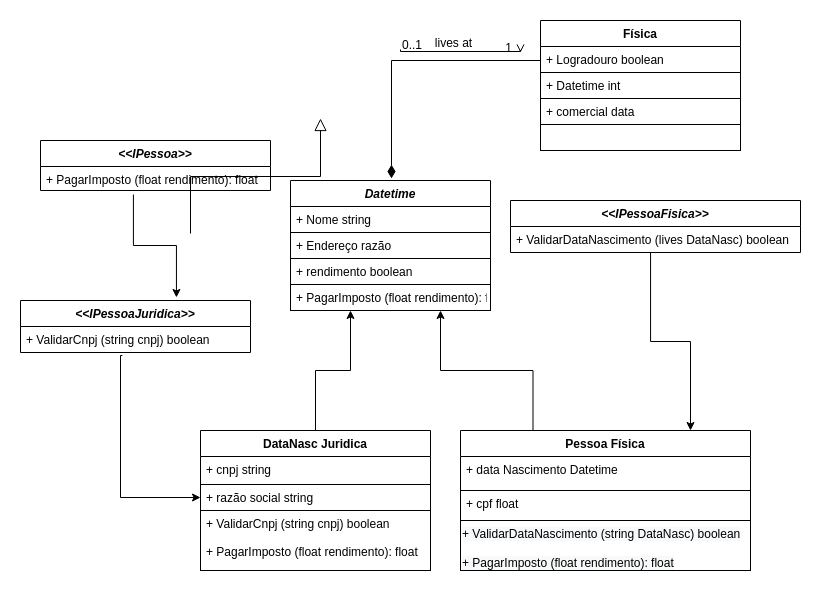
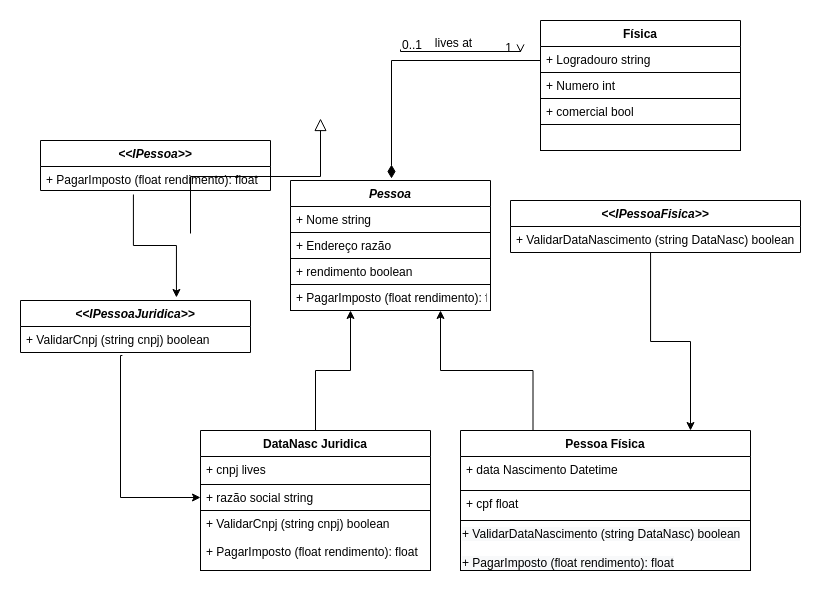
  <mxCell id="0" />
  <mxCell id="1" parent="0" />
  <mxCell id="2" value="" style="endArrow=block;endSize=10;endFill=0;shadow=0;strokeWidth=1;rounded=0;edgeStyle=elbowEdgeStyle;elbow=vertical;" parent="1" edge="1"><mxGeometry width="160" relative="1" as="geometry"><mxPoint x="190" y="233" as="sourcePoint" /><mxPoint x="320" y="118" as="targetPoint" /></mxGeometry></mxCell>
  <mxCell id="3" value="" style="endArrow=open;shadow=0;strokeWidth=1;rounded=0;endFill=1;edgeStyle=elbowEdgeStyle;elbow=vertical;" parent="1" edge="1"><mxGeometry x="0.5" y="41" relative="1" as="geometry"><mxPoint x="400" y="49" as="sourcePoint" /><mxPoint x="520" y="52" as="targetPoint" /><mxPoint x="-40" y="32" as="offset" /></mxGeometry></mxCell>
  <mxCell id="4" value="0..1" style="resizable=0;align=left;verticalAlign=bottom;labelBackgroundColor=none;fontSize=12;" parent="3" connectable="0" vertex="1"><mxGeometry x="-1" relative="1" as="geometry"><mxPoint y="4" as="offset" /></mxGeometry></mxCell>
  <mxCell id="5" value="1" style="resizable=0;align=right;verticalAlign=bottom;labelBackgroundColor=none;fontSize=12;" parent="3" connectable="0" vertex="1"><mxGeometry x="1" relative="1" as="geometry"><mxPoint x="-7" y="4" as="offset" /></mxGeometry></mxCell>
  <mxCell id="6" value="lives at" style="text;html=1;resizable=0;points=[];;align=center;verticalAlign=middle;labelBackgroundColor=none;rounded=0;shadow=0;strokeWidth=1;fontSize=12;" parent="3" vertex="1" connectable="0"><mxGeometry x="0.5" y="49" relative="1" as="geometry"><mxPoint x="-38" y="40" as="offset" /></mxGeometry></mxCell>
  <mxCell id="7" value="&lt;&lt;IPessoa&gt;&gt;" style="swimlane;fontStyle=3;align=center;verticalAlign=top;childLayout=stackLayout;horizontal=1;startSize=26;horizontalStack=0;resizeParent=1;resizeParentMax=0;resizeLast=0;collapsible=1;marginBottom=0;strokeColor=default;" vertex="1" parent="1"><mxGeometry x="40" y="140" width="230" height="50" as="geometry" /></mxCell>
  <mxCell id="8" value="+ PagarImposto (float rendimento): float" style="text;strokeColor=none;fillColor=none;align=left;verticalAlign=top;spacingLeft=4;spacingRight=4;overflow=hidden;rotatable=0;points=[[0,0.5],[1,0.5]];portConstraint=eastwest;" vertex="1" parent="7"><mxGeometry y="26" width="230" height="24" as="geometry" /></mxCell>
  <mxCell id="9" value="" style="group" vertex="1" connectable="0" parent="1"><mxGeometry x="290" y="180" width="200" height="130" as="geometry" /></mxCell>
- <mxCell id="10" value="Datetime" style="swimlane;fontStyle=3;align=center;verticalAlign=top;childLayout=stackLayout;horizontal=1;startSize=26;horizontalStack=0;resizeParent=1;resizeParentMax=0;resizeLast=0;collapsible=1;marginBottom=0;" vertex="1" parent="9"><mxGeometry width="200" height="104" as="geometry" /></mxCell>
+ <mxCell id="10" value="Pessoa" style="swimlane;fontStyle=3;align=center;verticalAlign=top;childLayout=stackLayout;horizontal=1;startSize=26;horizontalStack=0;resizeParent=1;resizeParentMax=0;resizeLast=0;collapsible=1;marginBottom=0;" vertex="1" parent="9"><mxGeometry width="200" height="104" as="geometry" /></mxCell>
  <mxCell id="11" value="+ Nome string" style="text;strokeColor=none;fillColor=none;align=left;verticalAlign=top;spacingLeft=4;spacingRight=4;overflow=hidden;rotatable=0;points=[[0,0.5],[1,0.5]];portConstraint=eastwest;" vertex="1" parent="10"><mxGeometry y="26" width="200" height="26" as="geometry" /></mxCell>
  <mxCell id="12" value="+ Endereço razão" style="text;strokeColor=default;fillColor=none;align=left;verticalAlign=top;spacingLeft=4;spacingRight=4;overflow=hidden;rotatable=0;points=[[0,0.5],[1,0.5]];portConstraint=eastwest;" vertex="1" parent="10"><mxGeometry y="52" width="200" height="26" as="geometry" /></mxCell>
  <mxCell id="13" value="+ rendimento boolean" style="text;strokeColor=default;fillColor=none;align=left;verticalAlign=top;spacingLeft=4;spacingRight=4;overflow=hidden;rotatable=0;points=[[0,0.5],[1,0.5]];portConstraint=eastwest;" vertex="1" parent="10"><mxGeometry y="78" width="200" height="26" as="geometry" /></mxCell>
  <mxCell id="14" value="+ PagarImposto (float rendimento): float" style="text;strokeColor=default;fillColor=none;align=left;verticalAlign=top;spacingLeft=4;spacingRight=4;overflow=hidden;rotatable=0;points=[[0,0.5],[1,0.5]];portConstraint=eastwest;" vertex="1" parent="9"><mxGeometry y="104" width="200" height="26" as="geometry" /></mxCell>
  <mxCell id="15" value="" style="group" vertex="1" connectable="0" parent="1"><mxGeometry x="200" y="430" width="230" height="140" as="geometry" /></mxCell>
  <mxCell id="16" value="DataNasc Juridica" style="swimlane;fontStyle=1;align=center;verticalAlign=top;childLayout=stackLayout;horizontal=1;startSize=26;horizontalStack=0;resizeParent=1;resizeParentMax=0;resizeLast=0;collapsible=1;marginBottom=0;" vertex="1" parent="15"><mxGeometry width="230" height="80" as="geometry" /></mxCell>
- <mxCell id="17" value="+ cnpj string" style="text;strokeColor=none;fillColor=none;align=left;verticalAlign=top;spacingLeft=4;spacingRight=4;overflow=hidden;rotatable=0;points=[[0,0.5],[1,0.5]];portConstraint=eastwest;" vertex="1" parent="16"><mxGeometry y="26" width="230" height="28" as="geometry" /></mxCell>
+ <mxCell id="17" value="+ cnpj lives" style="text;strokeColor=none;fillColor=none;align=left;verticalAlign=top;spacingLeft=4;spacingRight=4;overflow=hidden;rotatable=0;points=[[0,0.5],[1,0.5]];portConstraint=eastwest;" vertex="1" parent="16"><mxGeometry y="26" width="230" height="28" as="geometry" /></mxCell>
  <mxCell id="18" value="+ razão social string" style="text;strokeColor=default;fillColor=none;align=left;verticalAlign=top;spacingLeft=4;spacingRight=4;overflow=hidden;rotatable=0;points=[[0,0.5],[1,0.5]];portConstraint=eastwest;" vertex="1" parent="16"><mxGeometry y="54" width="230" height="26" as="geometry" /></mxCell>
  <mxCell id="19" value="+ ValidarCnpj (string cnpj) boolean&#10;&#10;+ PagarImposto (float rendimento): float" style="text;strokeColor=default;fillColor=none;align=left;verticalAlign=top;spacingLeft=4;spacingRight=4;overflow=hidden;rotatable=0;points=[[0,0.5],[1,0.5]];portConstraint=eastwest;" vertex="1" parent="15"><mxGeometry y="80" width="230" height="60" as="geometry" /></mxCell>
  <mxCell id="20" value="&lt;&lt;IPessoaJuridica&gt;&gt;" style="swimlane;fontStyle=3;align=center;verticalAlign=top;childLayout=stackLayout;horizontal=1;startSize=26;horizontalStack=0;resizeParent=1;resizeParentMax=0;resizeLast=0;collapsible=1;marginBottom=0;strokeColor=default;" vertex="1" parent="1"><mxGeometry x="20" y="300" width="230" height="52" as="geometry" /></mxCell>
  <mxCell id="21" value="+ ValidarCnpj (string cnpj) boolean" style="text;strokeColor=none;fillColor=none;align=left;verticalAlign=top;spacingLeft=4;spacingRight=4;overflow=hidden;rotatable=0;points=[[0,0.5],[1,0.5]];portConstraint=eastwest;" vertex="1" parent="20"><mxGeometry y="26" width="230" height="26" as="geometry" /></mxCell>
  <mxCell id="22" value="" style="group" vertex="1" connectable="0" parent="1"><mxGeometry x="460" y="430" width="290" height="160" as="geometry" /></mxCell>
  <mxCell id="23" value="Pessoa Física" style="swimlane;fontStyle=1;align=center;verticalAlign=top;childLayout=stackLayout;horizontal=1;startSize=26;horizontalStack=0;resizeParent=1;resizeParentMax=0;resizeLast=0;collapsible=1;marginBottom=0;" vertex="1" parent="22"><mxGeometry width="290" height="90" as="geometry" /></mxCell>
  <mxCell id="24" value="+ data Nascimento Datetime" style="text;strokeColor=none;fillColor=none;align=left;verticalAlign=top;spacingLeft=4;spacingRight=4;overflow=hidden;rotatable=0;points=[[0,0.5],[1,0.5]];portConstraint=eastwest;" vertex="1" parent="23"><mxGeometry y="26" width="290" height="34" as="geometry" /></mxCell>
  <mxCell id="25" value="+ cpf float" style="text;strokeColor=default;fillColor=none;align=left;verticalAlign=top;spacingLeft=4;spacingRight=4;overflow=hidden;rotatable=0;points=[[0,0.5],[1,0.5]];portConstraint=eastwest;" vertex="1" parent="23"><mxGeometry y="60" width="290" height="30" as="geometry" /></mxCell>
  <mxCell id="26" value="&lt;span style=&quot;color: rgb(0, 0, 0); font-family: Helvetica; font-size: 12px; font-style: normal; font-variant-ligatures: normal; font-variant-caps: normal; font-weight: 400; letter-spacing: normal; orphans: 2; text-align: left; text-indent: 0px; text-transform: none; widows: 2; word-spacing: 0px; -webkit-text-stroke-width: 0px; background-color: rgb(248, 249, 250); text-decoration-thickness: initial; text-decoration-style: initial; text-decoration-color: initial; float: none; display: inline !important;&quot;&gt;+ ValidarDataNascimento (string DataNasc) boolean&lt;/span&gt;&lt;br style=&quot;padding: 0px; margin: 0px; color: rgb(0, 0, 0); font-family: Helvetica; font-size: 12px; font-style: normal; font-variant-ligatures: normal; font-variant-caps: normal; font-weight: 400; letter-spacing: normal; orphans: 2; text-align: left; text-indent: 0px; text-transform: none; widows: 2; word-spacing: 0px; -webkit-text-stroke-width: 0px; background-color: rgb(248, 249, 250); text-decoration-thickness: initial; text-decoration-style: initial; text-decoration-color: initial;&quot;&gt;&lt;br style=&quot;padding: 0px; margin: 0px; color: rgb(0, 0, 0); font-family: Helvetica; font-size: 12px; font-style: normal; font-variant-ligatures: normal; font-variant-caps: normal; font-weight: 400; letter-spacing: normal; orphans: 2; text-align: left; text-indent: 0px; text-transform: none; widows: 2; word-spacing: 0px; -webkit-text-stroke-width: 0px; background-color: rgb(248, 249, 250); text-decoration-thickness: initial; text-decoration-style: initial; text-decoration-color: initial;&quot;&gt;&lt;span style=&quot;color: rgb(0, 0, 0); font-family: Helvetica; font-size: 12px; font-style: normal; font-variant-ligatures: normal; font-variant-caps: normal; font-weight: 400; letter-spacing: normal; orphans: 2; text-align: left; text-indent: 0px; text-transform: none; widows: 2; word-spacing: 0px; -webkit-text-stroke-width: 0px; background-color: rgb(248, 249, 250); text-decoration-thickness: initial; text-decoration-style: initial; text-decoration-color: initial; float: none; display: inline !important;&quot;&gt;+ PagarImposto (float rendimento): float&lt;/span&gt;" style="text;whiteSpace=wrap;html=1;strokeColor=default;" vertex="1" parent="22"><mxGeometry y="90" width="290" height="50" as="geometry" /></mxCell>
  <mxCell id="27" value="" style="edgeStyle=segmentEdgeStyle;endArrow=classic;html=1;rounded=0;exitX=0.443;exitY=1.115;exitDx=0;exitDy=0;exitPerimeter=0;entryX=0;entryY=0.5;entryDx=0;entryDy=0;" edge="1" parent="1" target="18"><mxGeometry width="50" height="50" relative="1" as="geometry"><mxPoint x="121.89" y="354.99" as="sourcePoint" /><mxPoint x="200" y="450" as="targetPoint" /><Array as="points"><mxPoint x="120" y="355" /><mxPoint x="120" y="497" /></Array></mxGeometry></mxCell>
  <mxCell id="28" value="" style="edgeStyle=elbowEdgeStyle;elbow=vertical;endArrow=classic;html=1;rounded=0;exitX=0.25;exitY=0;exitDx=0;exitDy=0;" edge="1" parent="1" source="23"><mxGeometry width="50" height="50" relative="1" as="geometry"><mxPoint x="578" y="420" as="sourcePoint" /><mxPoint x="440" y="310" as="targetPoint" /></mxGeometry></mxCell>
  <mxCell id="29" value="" style="edgeStyle=elbowEdgeStyle;elbow=vertical;endArrow=classic;html=1;rounded=0;exitX=0.5;exitY=0;exitDx=0;exitDy=0;" edge="1" parent="1" source="16"><mxGeometry width="50" height="50" relative="1" as="geometry"><mxPoint x="300" y="360" as="sourcePoint" /><mxPoint x="350" y="310" as="targetPoint" /></mxGeometry></mxCell>
  <mxCell id="30" value="&lt;&lt;IPessoaFisica&gt;&gt;" style="swimlane;fontStyle=3;align=center;verticalAlign=top;childLayout=stackLayout;horizontal=1;startSize=26;horizontalStack=0;resizeParent=1;resizeParentMax=0;resizeLast=0;collapsible=1;marginBottom=0;strokeColor=default;" vertex="1" parent="1"><mxGeometry x="510" y="200" width="290" height="52" as="geometry" /></mxCell>
- <mxCell id="31" value="+ ValidarDataNascimento (lives DataNasc) boolean" style="text;strokeColor=none;fillColor=none;align=left;verticalAlign=top;spacingLeft=4;spacingRight=4;overflow=hidden;rotatable=0;points=[[0,0.5],[1,0.5]];portConstraint=eastwest;" vertex="1" parent="30"><mxGeometry y="26" width="290" height="26" as="geometry" /></mxCell>
+ <mxCell id="31" value="+ ValidarDataNascimento (string DataNasc) boolean" style="text;strokeColor=none;fillColor=none;align=left;verticalAlign=top;spacingLeft=4;spacingRight=4;overflow=hidden;rotatable=0;points=[[0,0.5],[1,0.5]];portConstraint=eastwest;" vertex="1" parent="30"><mxGeometry y="26" width="290" height="26" as="geometry" /></mxCell>
  <mxCell id="32" value="" style="edgeStyle=elbowEdgeStyle;elbow=vertical;endArrow=classic;html=1;rounded=0;exitX=0.483;exitY=1;exitDx=0;exitDy=0;exitPerimeter=0;" edge="1" parent="1" source="31"><mxGeometry width="50" height="50" relative="1" as="geometry"><mxPoint x="660" y="340" as="sourcePoint" /><mxPoint x="690" y="430" as="targetPoint" /></mxGeometry></mxCell>
  <mxCell id="33" value="" style="edgeStyle=elbowEdgeStyle;elbow=vertical;endArrow=classic;html=1;rounded=0;entryX=0.678;entryY=-0.058;entryDx=0;entryDy=0;entryPerimeter=0;exitX=0.404;exitY=1.167;exitDx=0;exitDy=0;exitPerimeter=0;" edge="1" parent="1" source="8" target="20"><mxGeometry width="50" height="50" relative="1" as="geometry"><mxPoint x="130" y="270" as="sourcePoint" /><mxPoint x="180" y="220" as="targetPoint" /></mxGeometry></mxCell>
  <mxCell id="34" value="" style="group" vertex="1" connectable="0" parent="1"><mxGeometry x="540" y="20" width="200" height="130" as="geometry" /></mxCell>
  <mxCell id="35" value="Física" style="swimlane;fontStyle=1;align=center;verticalAlign=top;childLayout=stackLayout;horizontal=1;startSize=26;horizontalStack=0;resizeParent=1;resizeParentMax=0;resizeLast=0;collapsible=1;marginBottom=0;" vertex="1" parent="34"><mxGeometry width="200" height="104" as="geometry" /></mxCell>
- <mxCell id="36" value="+ Logradouro boolean" style="text;strokeColor=none;fillColor=none;align=left;verticalAlign=top;spacingLeft=4;spacingRight=4;overflow=hidden;rotatable=0;points=[[0,0.5],[1,0.5]];portConstraint=eastwest;" vertex="1" parent="35"><mxGeometry y="26" width="200" height="26" as="geometry" /></mxCell>
- <mxCell id="37" value="+ Datetime int" style="text;strokeColor=default;fillColor=none;align=left;verticalAlign=top;spacingLeft=4;spacingRight=4;overflow=hidden;rotatable=0;points=[[0,0.5],[1,0.5]];portConstraint=eastwest;" vertex="1" parent="35"><mxGeometry y="52" width="200" height="26" as="geometry" /></mxCell>
- <mxCell id="38" value="+ comercial data " style="text;strokeColor=default;fillColor=none;align=left;verticalAlign=top;spacingLeft=4;spacingRight=4;overflow=hidden;rotatable=0;points=[[0,0.5],[1,0.5]];portConstraint=eastwest;" vertex="1" parent="35"><mxGeometry y="78" width="200" height="26" as="geometry" /></mxCell>
+ <mxCell id="36" value="+ Logradouro string" style="text;strokeColor=none;fillColor=none;align=left;verticalAlign=top;spacingLeft=4;spacingRight=4;overflow=hidden;rotatable=0;points=[[0,0.5],[1,0.5]];portConstraint=eastwest;" vertex="1" parent="35"><mxGeometry y="26" width="200" height="26" as="geometry" /></mxCell>
+ <mxCell id="37" value="+ Numero int" style="text;strokeColor=default;fillColor=none;align=left;verticalAlign=top;spacingLeft=4;spacingRight=4;overflow=hidden;rotatable=0;points=[[0,0.5],[1,0.5]];portConstraint=eastwest;" vertex="1" parent="35"><mxGeometry y="52" width="200" height="26" as="geometry" /></mxCell>
+ <mxCell id="38" value="+ comercial bool " style="text;strokeColor=default;fillColor=none;align=left;verticalAlign=top;spacingLeft=4;spacingRight=4;overflow=hidden;rotatable=0;points=[[0,0.5],[1,0.5]];portConstraint=eastwest;" vertex="1" parent="35"><mxGeometry y="78" width="200" height="26" as="geometry" /></mxCell>
  <mxCell id="39" value="" style="text;strokeColor=default;fillColor=none;align=left;verticalAlign=top;spacingLeft=4;spacingRight=4;overflow=hidden;rotatable=0;points=[[0,0.5],[1,0.5]];portConstraint=eastwest;" vertex="1" parent="34"><mxGeometry y="104" width="200" height="26" as="geometry" /></mxCell>
  <mxCell id="40" value="" style="edgeStyle=segmentEdgeStyle;endArrow=diamondThin;html=1;rounded=0;endFill=1;strokeWidth=1;endSize=11;entryX=0.455;entryY=-0.019;entryDx=0;entryDy=0;entryPerimeter=0;" edge="1" parent="1"><mxGeometry width="50" height="50" relative="1" as="geometry"><mxPoint x="540" y="60" as="sourcePoint" /><mxPoint x="391" y="178.024" as="targetPoint" /></mxGeometry></mxCell>
